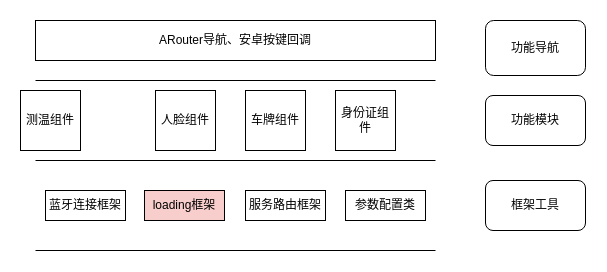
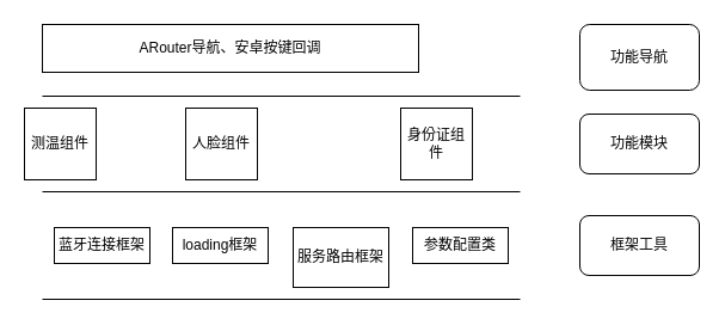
  <mxCell id="0" />
  <mxCell id="1" parent="0" />
- <mxCell id="2" value="ARouter导航、安卓按键回调" style="rounded=0;whiteSpace=wrap;html=1;" vertex="1" parent="1"><mxGeometry x="35" y="20" width="400" height="40" as="geometry" /></mxCell>
+ <mxCell id="2" value="ARouter导航、安卓按键回调" style="rounded=0;whiteSpace=wrap;html=1;" vertex="1" parent="1"><mxGeometry x="35" y="20" width="315" height="40" as="geometry" /></mxCell>
  <mxCell id="3" value="" style="endArrow=none;html=1;" edge="1" parent="1"><mxGeometry width="50" height="50" relative="1" as="geometry"><mxPoint x="35" y="160" as="sourcePoint" /><mxPoint x="435" y="160" as="targetPoint" /></mxGeometry></mxCell>
  <mxCell id="4" value="" style="endArrow=none;html=1;" edge="1" parent="1"><mxGeometry width="50" height="50" relative="1" as="geometry"><mxPoint x="35" y="80" as="sourcePoint" /><mxPoint x="435" y="80" as="targetPoint" /></mxGeometry></mxCell>
  <mxCell id="5" value="测温组件" style="rounded=0;whiteSpace=wrap;html=1;" vertex="1" parent="1"><mxGeometry x="20" y="90" width="60" height="60" as="geometry" /></mxCell>
  <mxCell id="6" value="人脸组件" style="rounded=0;whiteSpace=wrap;html=1;" vertex="1" parent="1"><mxGeometry x="155" y="90" width="60" height="60" as="geometry" /></mxCell>
- <mxCell id="7" value="车牌组件" style="rounded=0;whiteSpace=wrap;html=1;" vertex="1" parent="1"><mxGeometry x="245" y="90" width="60" height="60" as="geometry" /></mxCell>
  <mxCell id="8" value="身份证组件" style="rounded=0;whiteSpace=wrap;html=1;" vertex="1" parent="1"><mxGeometry x="335" y="90" width="60" height="60" as="geometry" /></mxCell>
  <mxCell id="9" value="功能导航" style="rounded=1;whiteSpace=wrap;html=1;" vertex="1" parent="1"><mxGeometry x="485" y="20" width="100" height="55" as="geometry" /></mxCell>
  <mxCell id="10" value="功能模块" style="rounded=1;whiteSpace=wrap;html=1;" vertex="1" parent="1"><mxGeometry x="485" y="95" width="100" height="50" as="geometry" /></mxCell>
  <mxCell id="11" value="" style="endArrow=none;html=1;" edge="1" parent="1"><mxGeometry width="50" height="50" relative="1" as="geometry"><mxPoint x="35" y="250" as="sourcePoint" /><mxPoint x="435" y="250" as="targetPoint" /></mxGeometry></mxCell>
  <mxCell id="12" value="框架工具" style="rounded=1;whiteSpace=wrap;html=1;" vertex="1" parent="1"><mxGeometry x="485" y="180" width="100" height="50" as="geometry" /></mxCell>
- <mxCell id="13" value="loading框架" style="rounded=0;whiteSpace=wrap;html=1;fillColor=#f8cecc;" vertex="1" parent="1"><mxGeometry x="144" y="190" width="80" height="30" as="geometry" /></mxCell>
+ <mxCell id="13" value="loading框架" style="rounded=0;whiteSpace=wrap;html=1;" vertex="1" parent="1"><mxGeometry x="144" y="190" width="80" height="30" as="geometry" /></mxCell>
  <mxCell id="14" value="蓝牙连接框架" style="rounded=0;whiteSpace=wrap;html=1;" vertex="1" parent="1"><mxGeometry x="45" y="190" width="80" height="30" as="geometry" /></mxCell>
  <mxCell id="15" value="参数配置类" style="rounded=0;whiteSpace=wrap;html=1;" vertex="1" parent="1"><mxGeometry x="345" y="190" width="80" height="30" as="geometry" /></mxCell>
- <mxCell id="16" value="服务路由框架" style="rounded=0;whiteSpace=wrap;html=1;" vertex="1" parent="1"><mxGeometry x="245" y="190" width="80" height="30" as="geometry" /></mxCell>
+ <mxCell id="16" value="服务路由框架" style="rounded=0;whiteSpace=wrap;html=1;" vertex="1" parent="1"><mxGeometry x="245" y="190" width="80" height="50" as="geometry" /></mxCell>
